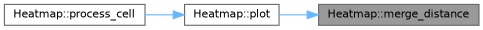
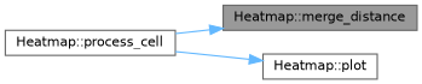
  digraph {
    rankdir=RL
    node [color=grey40 fillcolor=white fontname=Helvetica fontsize=10 shape=box style=filled]
    edge [color=steelblue1 dir=back fontname=Helvetica fontsize=10 labelfontname=Helvetica labelfontsize=10 style=solid]
    n1 [color=gray40 fillcolor=grey60 fontcolor=black height=0.2 label="Heatmap::merge_distance" width=0.4]
    n2 [height=0.2 label="Heatmap::process_cell" width=0.4]
    n3 [height=0.2 label="Heatmap::plot" width=0.4]
-   n1 -> n3
+   n1 -> n2
    n3 -> n2
  }
